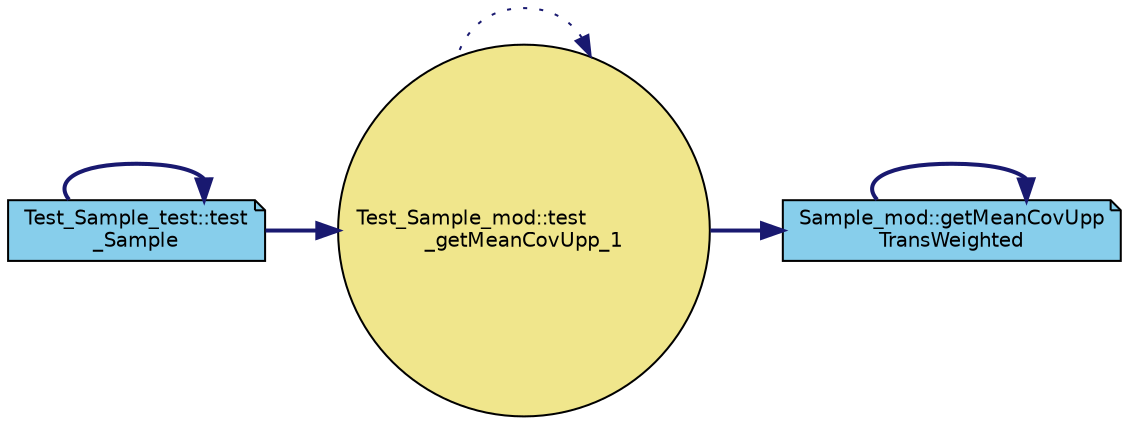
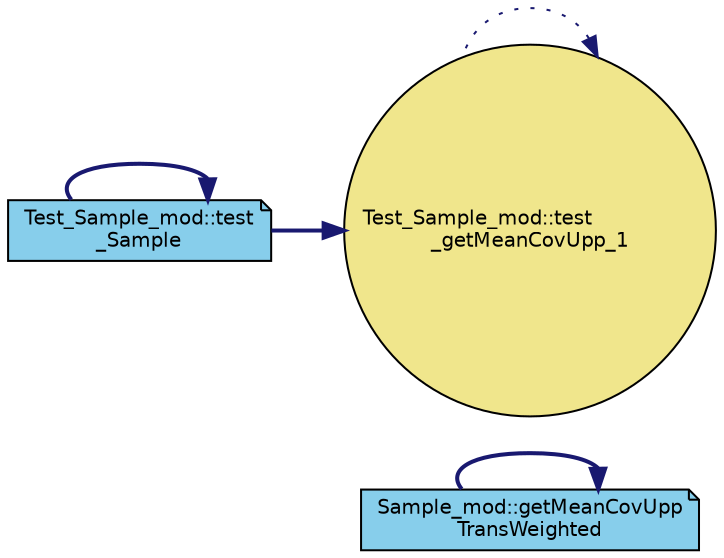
  digraph {
    rankdir=RL
    node [color=black fillcolor=skyblue fontname=Helvetica fontsize=10 shape=note style=filled]
    edge [color=midnightblue dir=back fontname=Helvetica fontsize=10 labelfontname=Helvetica labelfontsize=10 style=bold]
    n1 [fontcolor=black height=0.2 label="Sample_mod::getMeanCovUpp\lTransWeighted" width=0.4]
    n2 [fillcolor=khaki height=0.2 label="Test_Sample_mod::test\l_getMeanCovUpp_1" shape=circle width=0.4]
-   n3 [height=0.2 label="Test_Sample_test::test\l_Sample" width=0.4]
+   n3 [height=0.2 label="Test_Sample_mod::test\l_Sample" width=0.4]
    n1 -> n1
-   n1 -> n2
    n2 -> n2 [style=dotted]
    n2 -> n3
    n3 -> n3
  }
